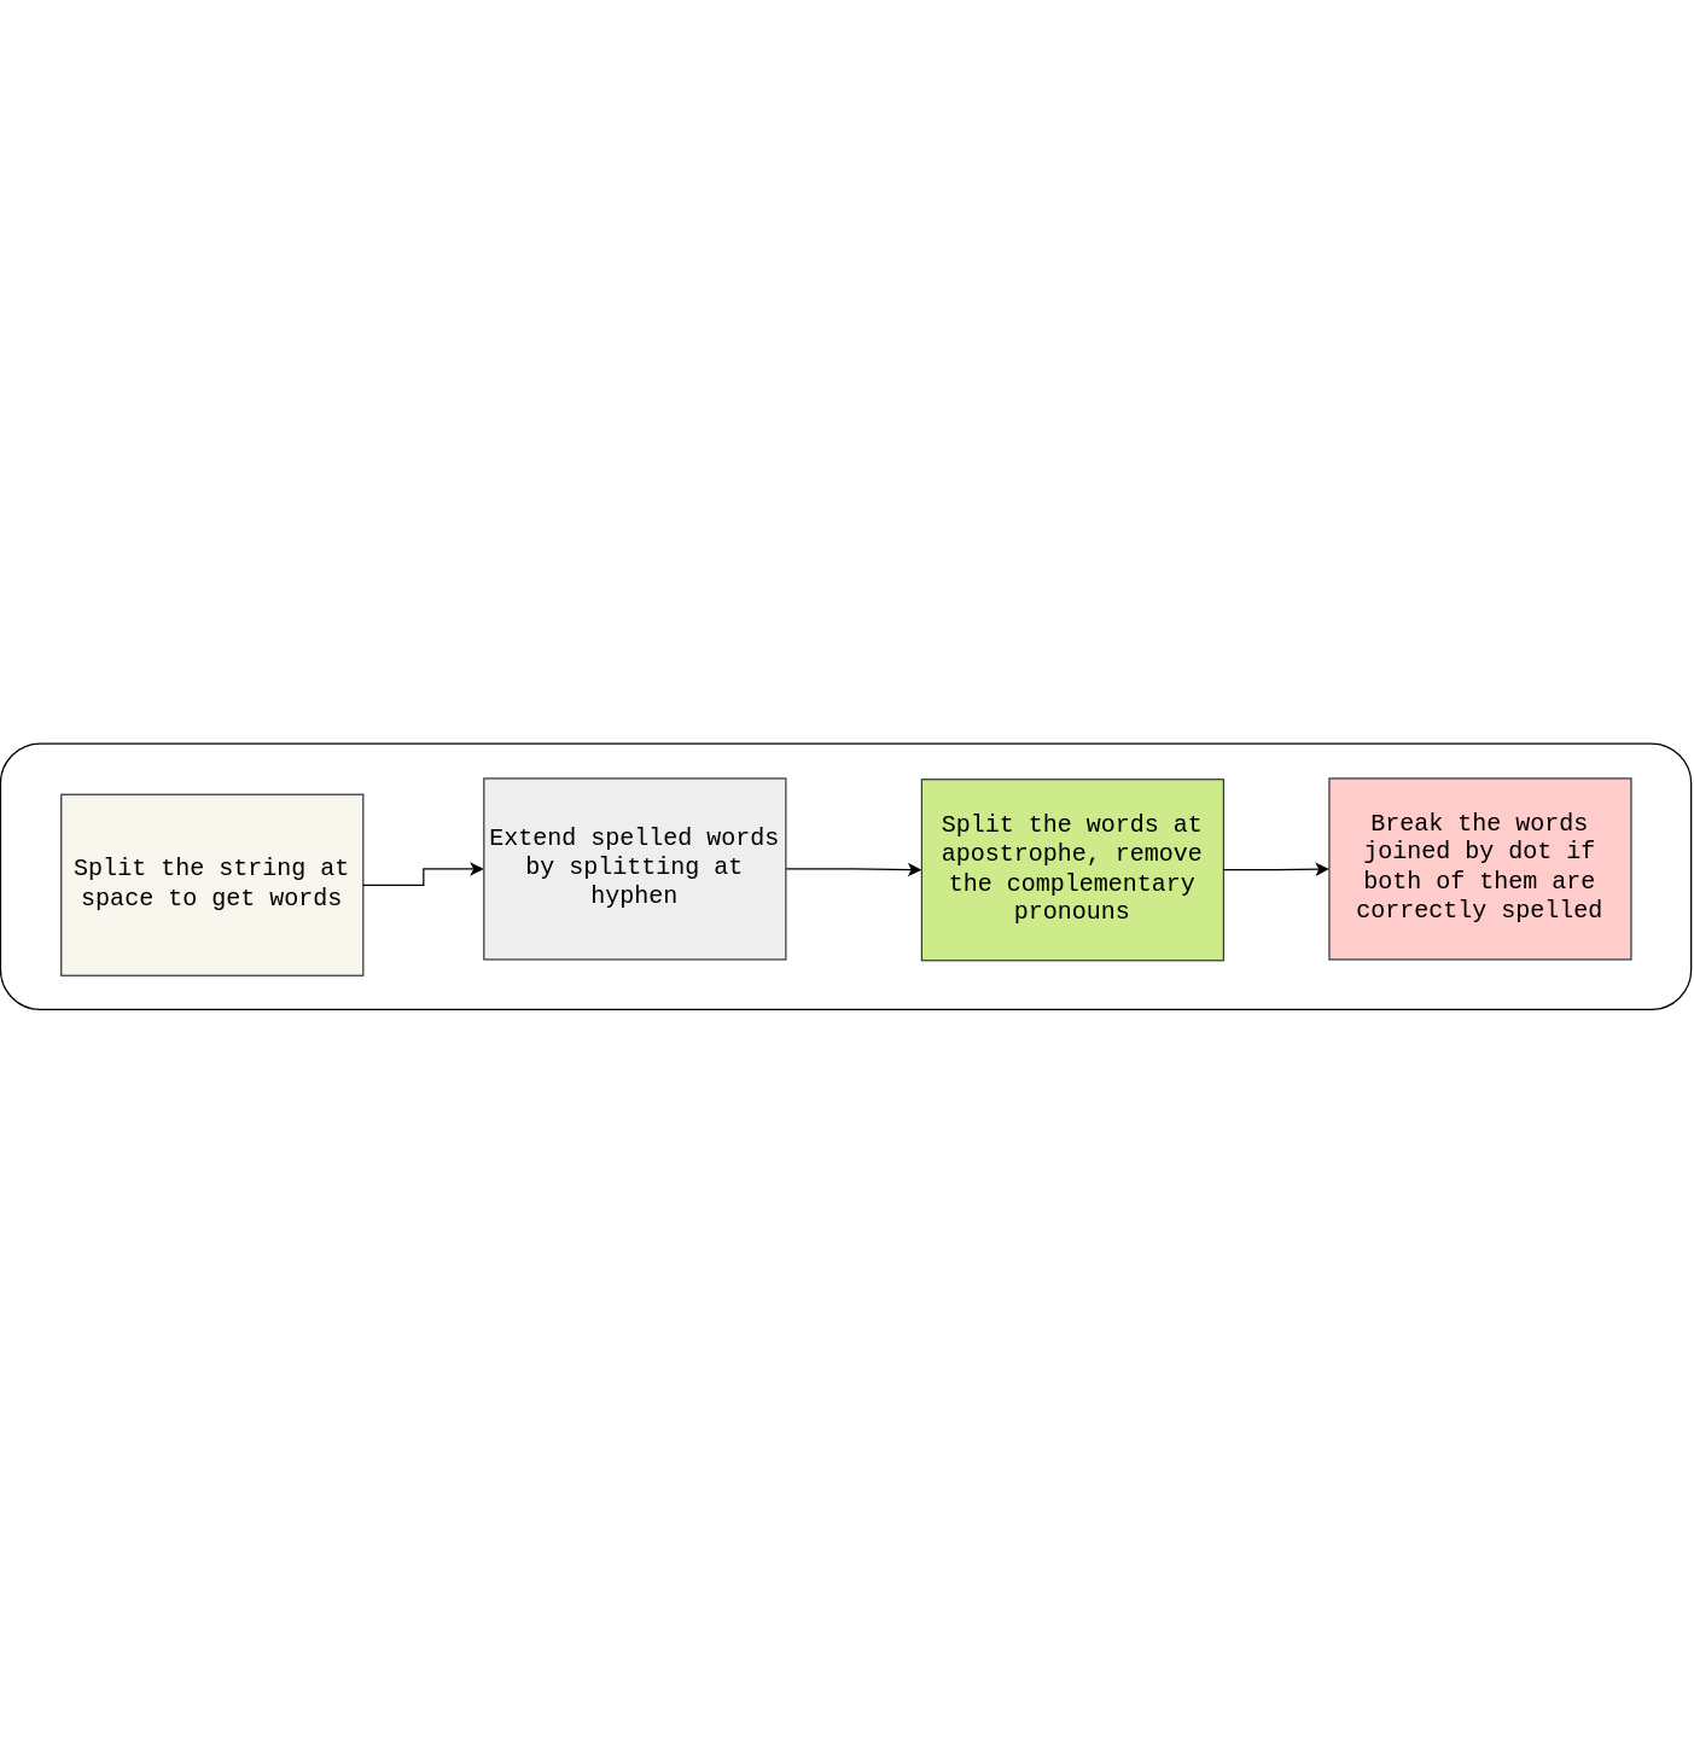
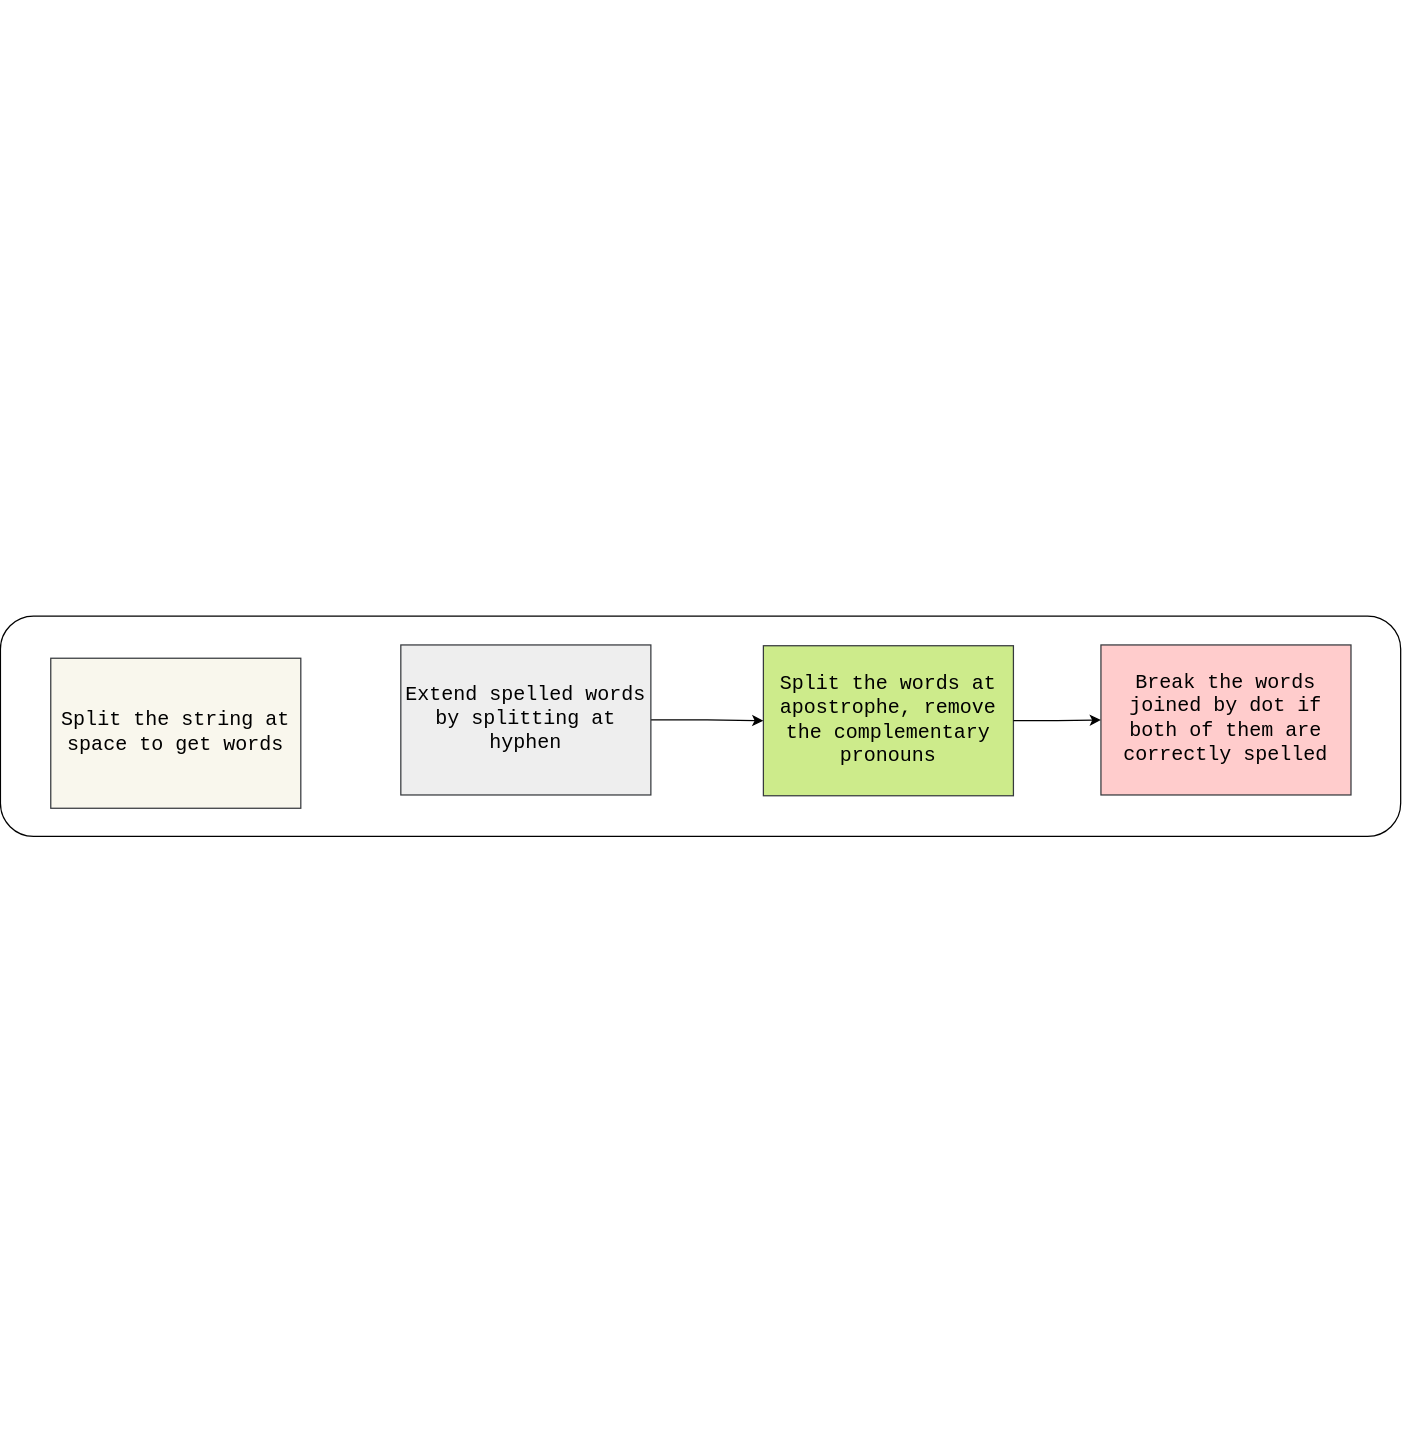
  <mxCell id="0" />
  <mxCell id="1" parent="0" />
  <mxCell id="2" value="" style="rounded=1;whiteSpace=wrap;html=1;fillColor=none;rotation=-90;container=0;" parent="1" vertex="1"><mxGeometry x="451.63" y="20.37" width="176.25" height="1120" as="geometry" /></mxCell>
  <mxCell id="3" value="Split the string at space to get words" style="rounded=0;whiteSpace=wrap;html=1;direction=west;flipH=0;flipV=1;fillColor=#f9f7ed;strokeColor=#36393d;fontSize=16;fontFamily=Courier New;" parent="1" vertex="1"><mxGeometry x="20" y="526" width="200" height="120" as="geometry" /></mxCell>
  <mxCell id="4" value="Split the words at apostrophe, remove the complementary pronouns" style="rounded=0;whiteSpace=wrap;html=1;direction=west;flipH=0;flipV=1;fillColor=#cdeb8b;strokeColor=#36393d;fontSize=16;fontFamily=Courier New;" parent="1" vertex="1"><mxGeometry x="590" y="516" width="200" height="120" as="geometry" /></mxCell>
  <mxCell id="5" value="Break the words joined by dot if both of them are correctly spelled" style="rounded=0;whiteSpace=wrap;html=1;direction=west;flipH=0;flipV=1;fillColor=#ffcccc;strokeColor=#36393d;fontSize=16;fontFamily=Courier New;" parent="1" vertex="1"><mxGeometry x="860" y="515.37" width="200" height="120" as="geometry" /></mxCell>
  <mxCell id="6" style="edgeStyle=orthogonalEdgeStyle;rounded=0;orthogonalLoop=1;jettySize=auto;html=1;exitX=0;exitY=0.5;exitDx=0;exitDy=0;" parent="1" source="4" target="5" edge="1"><mxGeometry relative="1" as="geometry" /></mxCell>
  <mxCell id="7" style="edgeStyle=orthogonalEdgeStyle;rounded=0;orthogonalLoop=1;jettySize=auto;html=1;exitX=0;exitY=0.5;exitDx=0;exitDy=0;entryX=1;entryY=0.5;entryDx=0;entryDy=0;" parent="1" source="8" target="4" edge="1"><mxGeometry relative="1" as="geometry" /></mxCell>
  <mxCell id="8" value="Extend spelled words by splitting at hyphen" style="rounded=0;whiteSpace=wrap;html=1;direction=west;flipH=0;flipV=1;fillColor=#eeeeee;strokeColor=#36393d;fontSize=16;fontFamily=Courier New;" parent="1" vertex="1"><mxGeometry x="300" y="515.37" width="200" height="120" as="geometry" /></mxCell>
- <mxCell id="9" style="edgeStyle=orthogonalEdgeStyle;rounded=0;orthogonalLoop=1;jettySize=auto;html=1;exitX=0;exitY=0.5;exitDx=0;exitDy=0;entryX=1;entryY=0.5;entryDx=0;entryDy=0;" parent="1" source="3" target="8" edge="1"><mxGeometry relative="1" as="geometry" /></mxCell>
